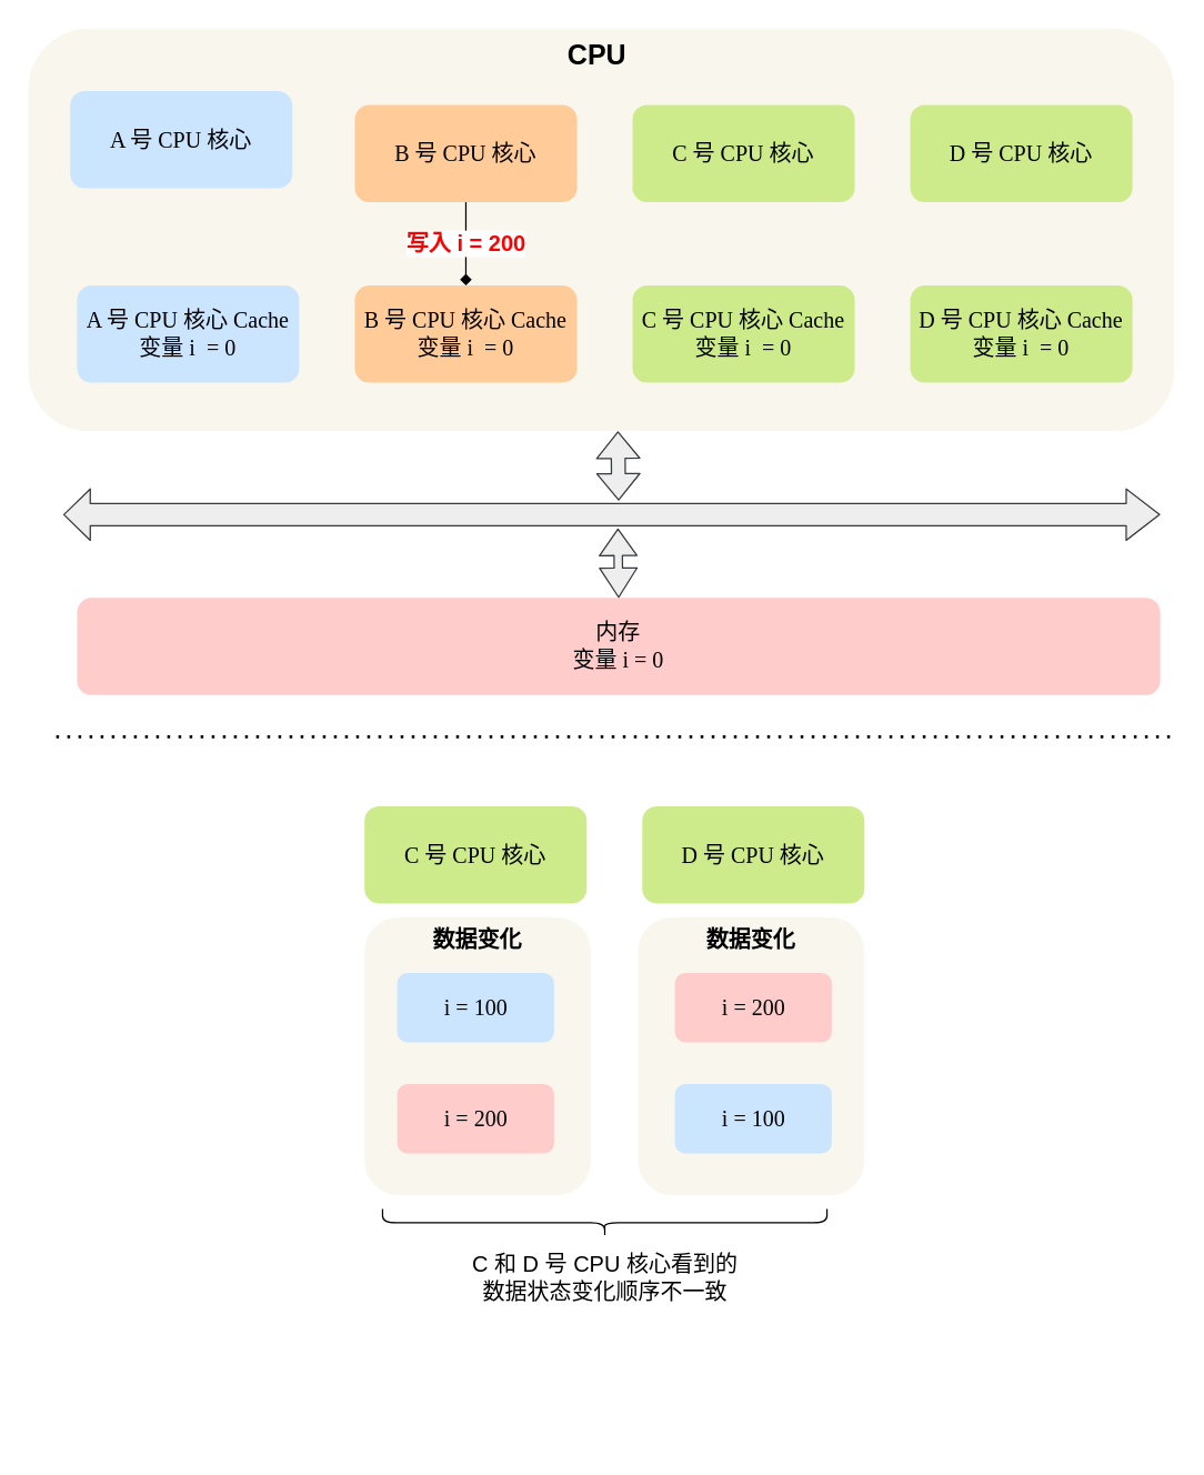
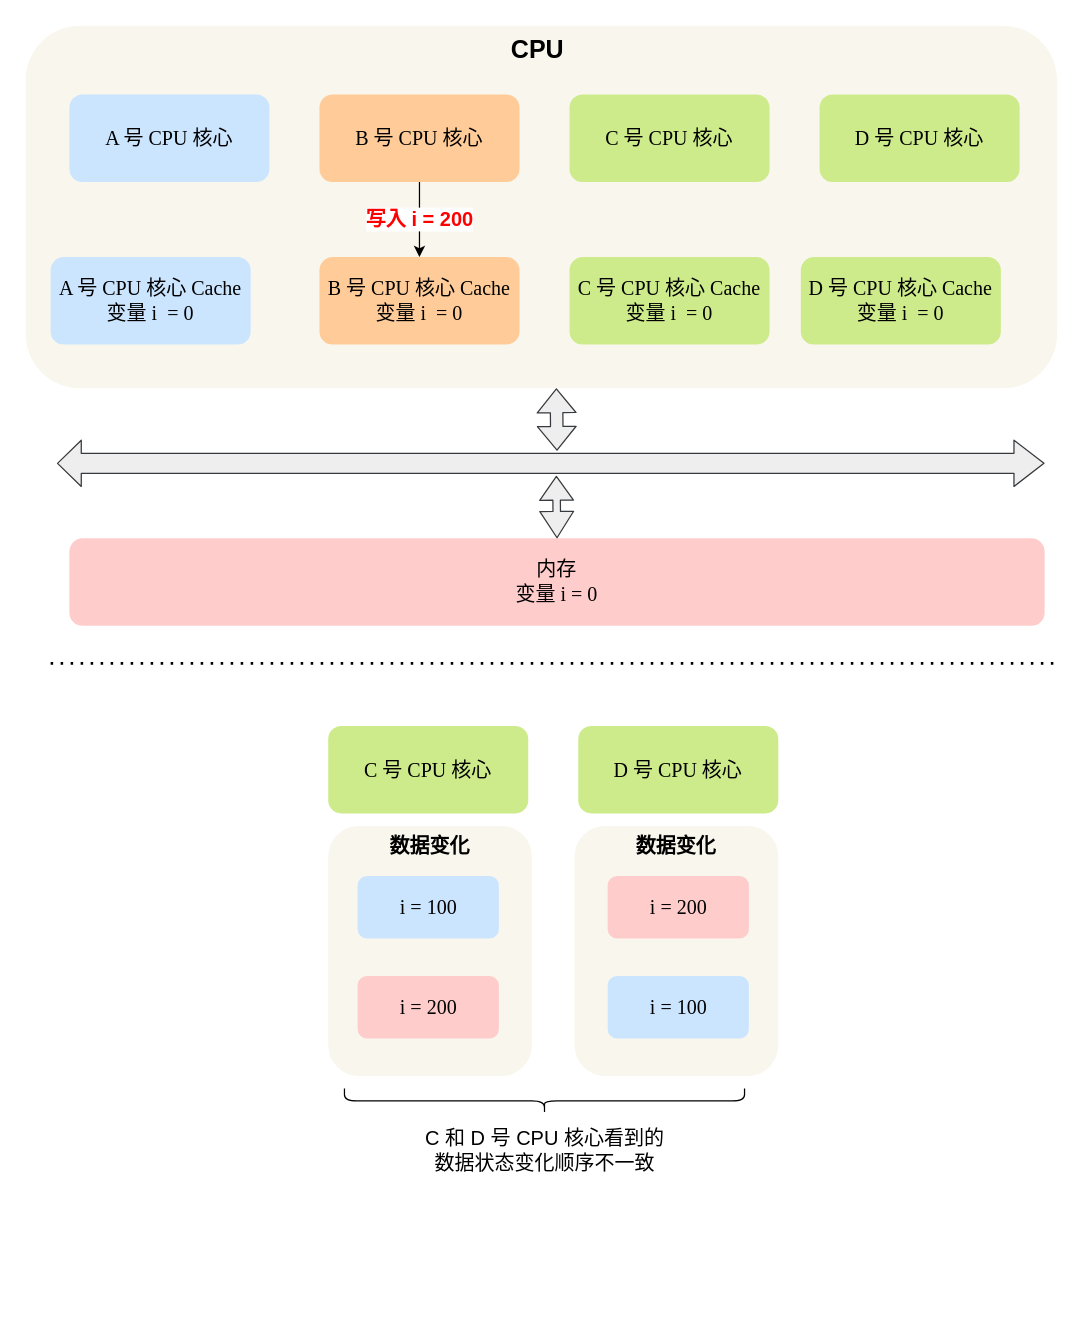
  <mxCell id="0" />
  <mxCell id="1" parent="0" />
  <mxCell id="2" value="数据变化" style="rounded=1;whiteSpace=wrap;html=1;verticalAlign=top;fontSize=16;fontStyle=1;fillColor=#f9f7ed;strokeColor=none;" vertex="1" parent="1"><mxGeometry x="459" y="660" width="163" height="200" as="geometry" /></mxCell>
  <mxCell id="3" value="数据变化" style="rounded=1;whiteSpace=wrap;html=1;verticalAlign=top;fontSize=16;fontStyle=1;fillColor=#f9f7ed;strokeColor=none;" vertex="1" parent="1"><mxGeometry x="262" y="660" width="163" height="200" as="geometry" /></mxCell>
  <mxCell id="4" value="CPU&amp;nbsp;" style="rounded=1;whiteSpace=wrap;html=1;fontSize=20;fontStyle=1;verticalAlign=top;fillColor=#f9f7ed;strokeColor=none;" vertex="1" parent="1"><mxGeometry x="20" y="20" width="825" height="290" as="geometry" /></mxCell>
- <mxCell id="5" value="A 号 CPU 核心" style="rounded=1;whiteSpace=wrap;html=1;fontSize=16;fillColor=#cce5ff;fontFamily=Comic Sans MS;strokeColor=none;" vertex="1" parent="1"><mxGeometry x="50" y="65" width="160" height="70" as="geometry" /></mxCell>
- <mxCell id="6" value="&lt;b style=&quot;color: rgb(255 , 0 , 0) ; font-family: &amp;#34;helvetica&amp;#34; ; font-size: 16px ; font-style: normal ; letter-spacing: normal ; text-align: center ; text-indent: 0px ; text-transform: none ; word-spacing: 0px ; background-color: rgb(255 , 255 , 255)&quot;&gt;写入 i = 200&lt;/b&gt;" style="edgeStyle=orthogonalEdgeStyle;rounded=0;orthogonalLoop=1;jettySize=auto;html=1;entryX=0.5;entryY=0;entryDx=0;entryDy=0;endArrow=diamond;" edge="1" parent="1" source="7" target="9"><mxGeometry relative="1" as="geometry" /></mxCell>
+ <mxCell id="5" value="A 号 CPU 核心" style="rounded=1;whiteSpace=wrap;html=1;fontSize=16;fillColor=#cce5ff;fontFamily=Comic Sans MS;strokeColor=none;" vertex="1" parent="1"><mxGeometry x="55" y="75" width="160" height="70" as="geometry" /></mxCell>
+ <mxCell id="6" value="&lt;b style=&quot;color: rgb(255 , 0 , 0) ; font-family: &amp;#34;helvetica&amp;#34; ; font-size: 16px ; font-style: normal ; letter-spacing: normal ; text-align: center ; text-indent: 0px ; text-transform: none ; word-spacing: 0px ; background-color: rgb(255 , 255 , 255)&quot;&gt;写入 i = 200&lt;/b&gt;" style="edgeStyle=orthogonalEdgeStyle;rounded=0;orthogonalLoop=1;jettySize=auto;html=1;entryX=0.5;entryY=0;entryDx=0;entryDy=0;" edge="1" parent="1" source="7" target="9"><mxGeometry relative="1" as="geometry" /></mxCell>
  <mxCell id="7" value="B 号 CPU 核心" style="rounded=1;whiteSpace=wrap;html=1;fontSize=16;fillColor=#ffcc99;fontFamily=Comic Sans MS;strokeColor=none;" vertex="1" parent="1"><mxGeometry x="255" y="75" width="160" height="70" as="geometry" /></mxCell>
- <mxCell id="8" value="A 号 CPU 核心 Cache&lt;br&gt;变量 i&amp;nbsp; = 0" style="rounded=1;whiteSpace=wrap;html=1;fontSize=16;fillColor=#cce5ff;fontFamily=Comic Sans MS;strokeColor=none;" vertex="1" parent="1"><mxGeometry x="55" y="205" width="160" height="70" as="geometry" /></mxCell>
+ <mxCell id="8" value="A 号 CPU 核心 Cache&lt;br&gt;变量 i&amp;nbsp; = 0" style="rounded=1;whiteSpace=wrap;html=1;fontSize=16;fillColor=#cce5ff;fontFamily=Comic Sans MS;strokeColor=none;" vertex="1" parent="1"><mxGeometry x="40" y="205" width="160" height="70" as="geometry" /></mxCell>
  <mxCell id="9" value="B 号 CPU 核心 Cache&lt;br&gt;变量 i&amp;nbsp; = 0" style="rounded=1;whiteSpace=wrap;html=1;fontSize=16;fillColor=#ffcc99;fontFamily=Comic Sans MS;strokeColor=none;" vertex="1" parent="1"><mxGeometry x="255" y="205" width="160" height="70" as="geometry" /></mxCell>
  <mxCell id="10" value="内存&lt;br&gt;变量 i = 0" style="rounded=1;whiteSpace=wrap;html=1;fontSize=16;fillColor=#ffcccc;strokeColor=none;fontFamily=Comic Sans MS;" vertex="1" parent="1"><mxGeometry x="55" y="430" width="780" height="70" as="geometry" /></mxCell>
  <mxCell id="11" value="" style="shape=flexArrow;endArrow=classic;startArrow=classic;html=1;width=16;endSize=7.67;fillColor=#eeeeee;strokeColor=#36393d;" edge="1" parent="1"><mxGeometry width="50" height="50" relative="1" as="geometry"><mxPoint x="45" y="370" as="sourcePoint" /><mxPoint x="835" y="370" as="targetPoint" /></mxGeometry></mxCell>
  <mxCell id="12" value="" style="shape=flexArrow;endArrow=classic;startArrow=classic;html=1;fontSize=20;fillColor=#eeeeee;strokeColor=#36393d;" edge="1" parent="1"><mxGeometry width="50" height="50" relative="1" as="geometry"><mxPoint x="445" y="360" as="sourcePoint" /><mxPoint x="444.5" y="310" as="targetPoint" /></mxGeometry></mxCell>
  <mxCell id="13" value="" style="shape=flexArrow;endArrow=classic;startArrow=classic;html=1;fontSize=20;width=6;startSize=6.68;fillColor=#eeeeee;strokeColor=#36393d;" edge="1" parent="1"><mxGeometry width="50" height="50" relative="1" as="geometry"><mxPoint x="445" y="430" as="sourcePoint" /><mxPoint x="444.5" y="380" as="targetPoint" /></mxGeometry></mxCell>
  <mxCell id="14" value="C 号 CPU 核心" style="rounded=1;whiteSpace=wrap;html=1;fontSize=16;fillColor=#cdeb8b;fontFamily=Comic Sans MS;strokeColor=none;" vertex="1" parent="1"><mxGeometry x="455" y="75" width="160" height="70" as="geometry" /></mxCell>
  <mxCell id="15" value="C 号 CPU 核心 Cache&lt;br&gt;变量 i&amp;nbsp; = 0" style="rounded=1;whiteSpace=wrap;html=1;fontSize=16;fillColor=#cdeb8b;fontFamily=Comic Sans MS;strokeColor=none;" vertex="1" parent="1"><mxGeometry x="455" y="205" width="160" height="70" as="geometry" /></mxCell>
  <mxCell id="16" value="D 号 CPU 核心" style="rounded=1;whiteSpace=wrap;html=1;fontSize=16;fillColor=#cdeb8b;fontFamily=Comic Sans MS;strokeColor=none;" vertex="1" parent="1"><mxGeometry x="655" y="75" width="160" height="70" as="geometry" /></mxCell>
- <mxCell id="17" value="D 号 CPU 核心 Cache&lt;br&gt;变量 i&amp;nbsp; = 0" style="rounded=1;whiteSpace=wrap;html=1;fontSize=16;fillColor=#cdeb8b;fontFamily=Comic Sans MS;strokeColor=none;" vertex="1" parent="1"><mxGeometry x="655" y="205" width="160" height="70" as="geometry" /></mxCell>
+ <mxCell id="17" value="D 号 CPU 核心 Cache&lt;br&gt;变量 i&amp;nbsp; = 0" style="rounded=1;whiteSpace=wrap;html=1;fontSize=16;fillColor=#cdeb8b;fontFamily=Comic Sans MS;strokeColor=none;" vertex="1" parent="1"><mxGeometry x="640" y="205" width="160" height="70" as="geometry" /></mxCell>
  <mxCell id="18" value="C 号 CPU 核心" style="rounded=1;whiteSpace=wrap;html=1;fontSize=16;fillColor=#cdeb8b;fontFamily=Comic Sans MS;strokeColor=none;" vertex="1" parent="1"><mxGeometry x="262" y="580" width="160" height="70" as="geometry" /></mxCell>
  <mxCell id="19" value="D 号 CPU 核心" style="rounded=1;whiteSpace=wrap;html=1;fontSize=16;fillColor=#cdeb8b;fontFamily=Comic Sans MS;strokeColor=none;" vertex="1" parent="1"><mxGeometry x="462" y="580" width="160" height="70" as="geometry" /></mxCell>
  <mxCell id="20" value="" style="endArrow=none;dashed=1;html=1;dashPattern=1 3;strokeWidth=2;" edge="1" parent="1"><mxGeometry width="50" height="50" relative="1" as="geometry"><mxPoint x="40" y="530" as="sourcePoint" /><mxPoint x="845" y="530" as="targetPoint" /></mxGeometry></mxCell>
  <mxCell id="21" value="i = 100" style="rounded=1;whiteSpace=wrap;html=1;fontSize=16;fillColor=#cce5ff;fontFamily=Comic Sans MS;strokeColor=none;" vertex="1" parent="1"><mxGeometry x="285.5" y="700" width="113" height="50" as="geometry" /></mxCell>
  <mxCell id="22" value="i = 200" style="rounded=1;whiteSpace=wrap;html=1;fontSize=16;fillColor=#ffcccc;fontFamily=Comic Sans MS;strokeColor=none;" vertex="1" parent="1"><mxGeometry x="285.5" y="780" width="113" height="50" as="geometry" /></mxCell>
  <mxCell id="23" value="i = 200" style="rounded=1;whiteSpace=wrap;html=1;fontSize=16;fillColor=#ffcccc;fontFamily=Comic Sans MS;strokeColor=none;" vertex="1" parent="1"><mxGeometry x="485.5" y="700" width="113" height="50" as="geometry" /></mxCell>
  <mxCell id="24" value="i = 100" style="rounded=1;whiteSpace=wrap;html=1;fontSize=16;fillColor=#cce5ff;fontFamily=Comic Sans MS;strokeColor=none;" vertex="1" parent="1"><mxGeometry x="485.5" y="780" width="113" height="50" as="geometry" /></mxCell>
  <mxCell id="25" value="" style="shape=curlyBracket;whiteSpace=wrap;html=1;rounded=1;strokeColor=#000000;fontSize=16;rotation=-90;" vertex="1" parent="1"><mxGeometry x="425" y="720" width="20" height="320" as="geometry" /></mxCell>
  <mxCell id="26" value="C 和 D 号 CPU 核心看到的&lt;br&gt;数据状态变化顺序不一致" style="text;html=1;align=center;verticalAlign=middle;resizable=0;points=[];autosize=1;fontSize=16;" vertex="1" parent="1"><mxGeometry x="330" y="900" width="210" height="40" as="geometry" /></mxCell>
